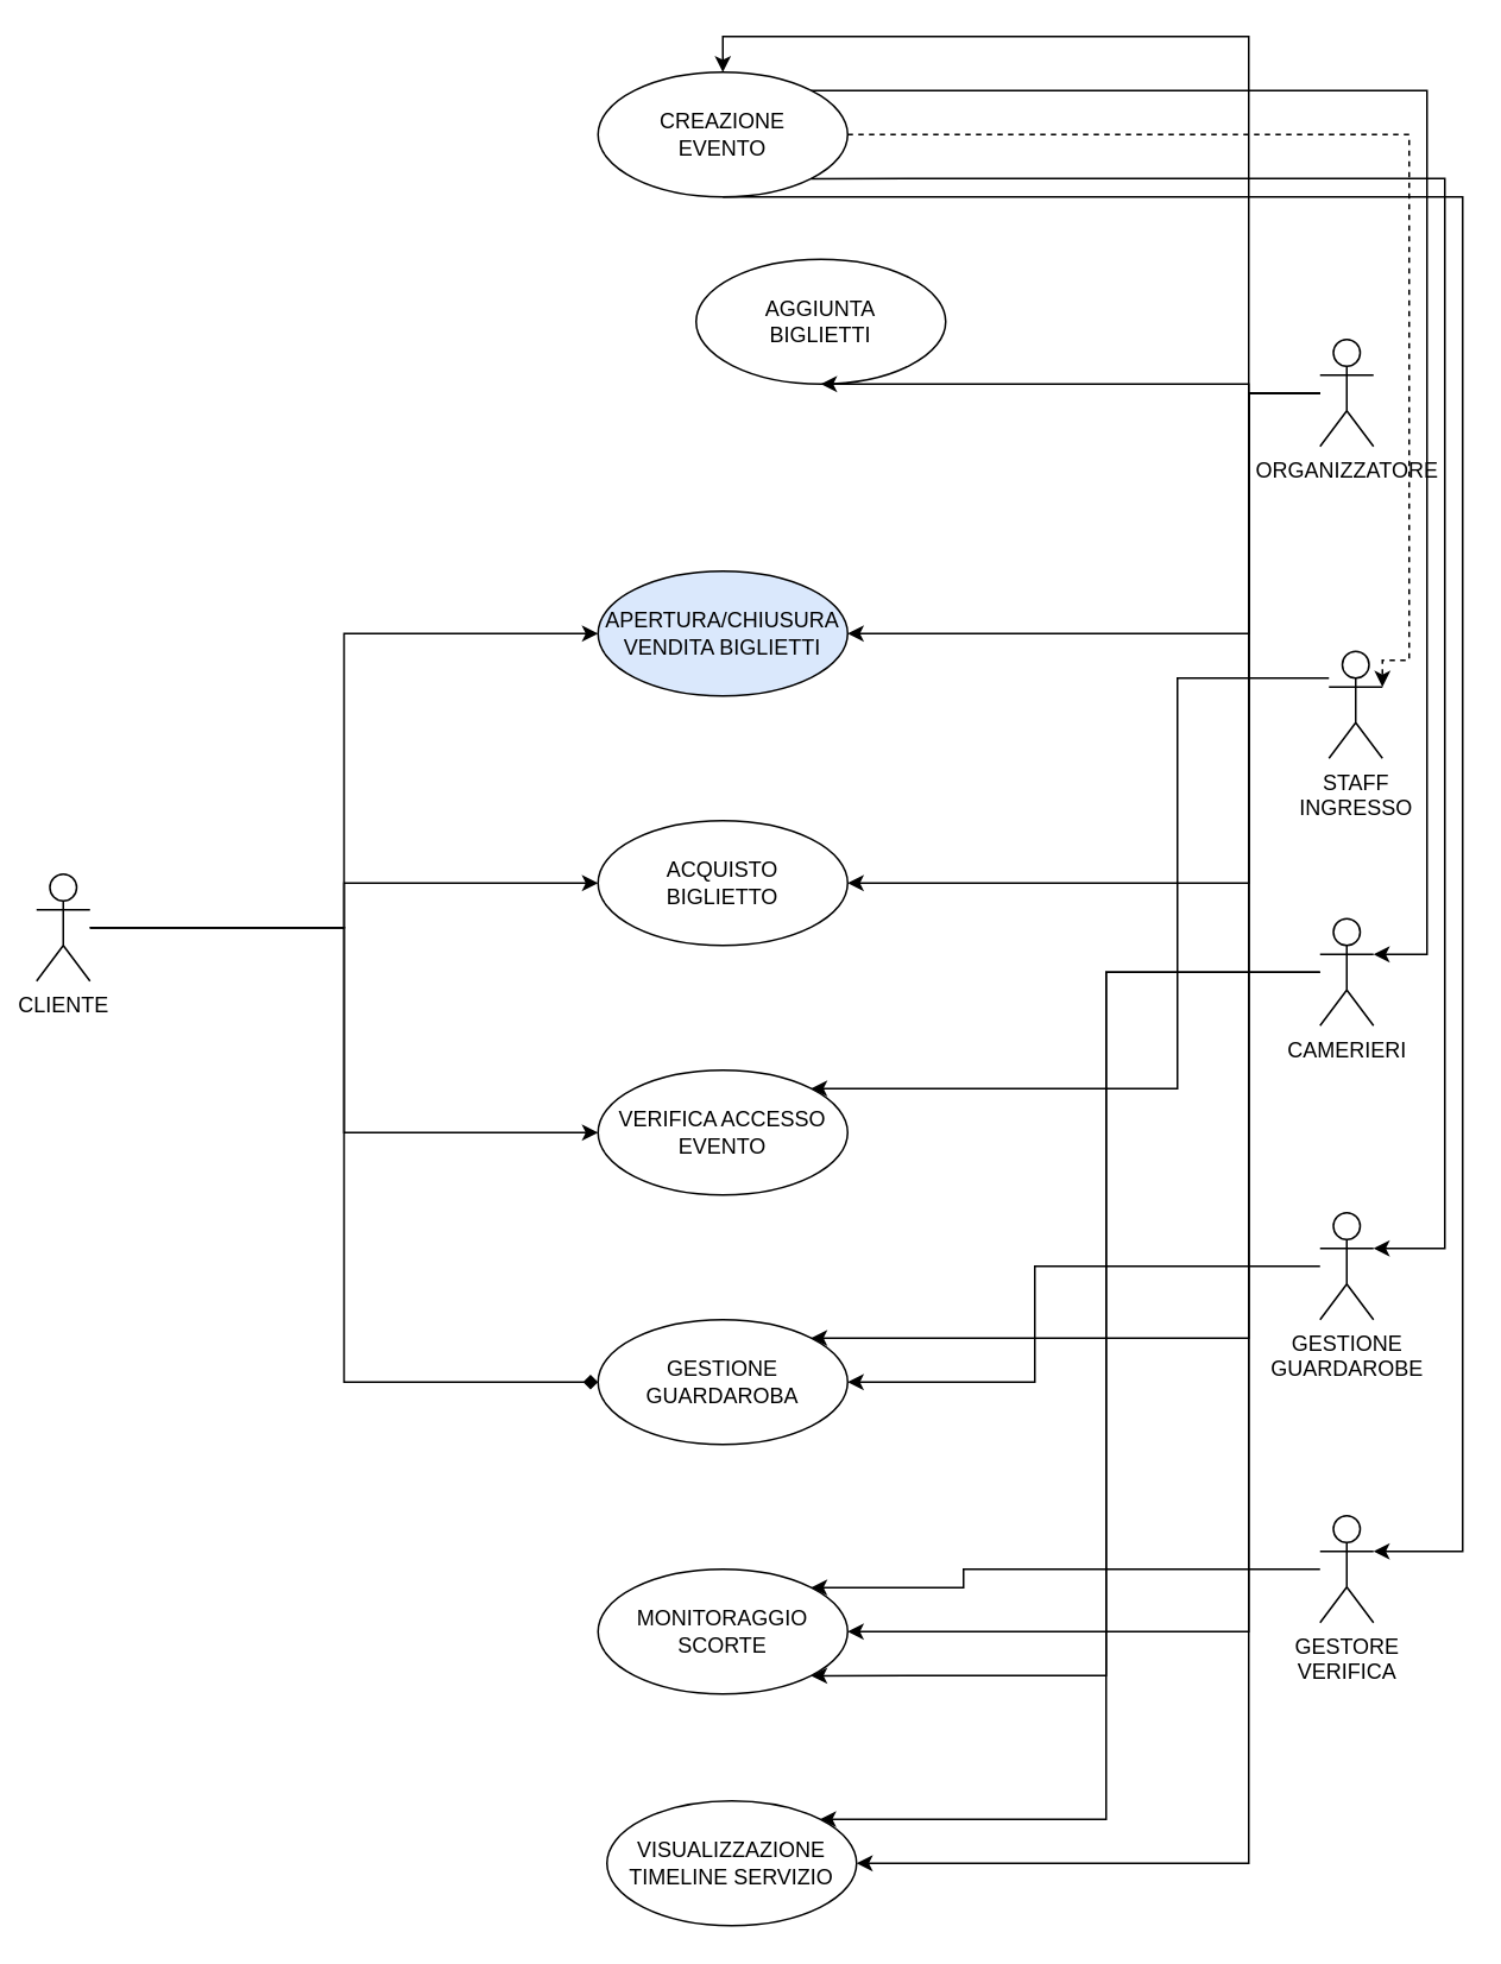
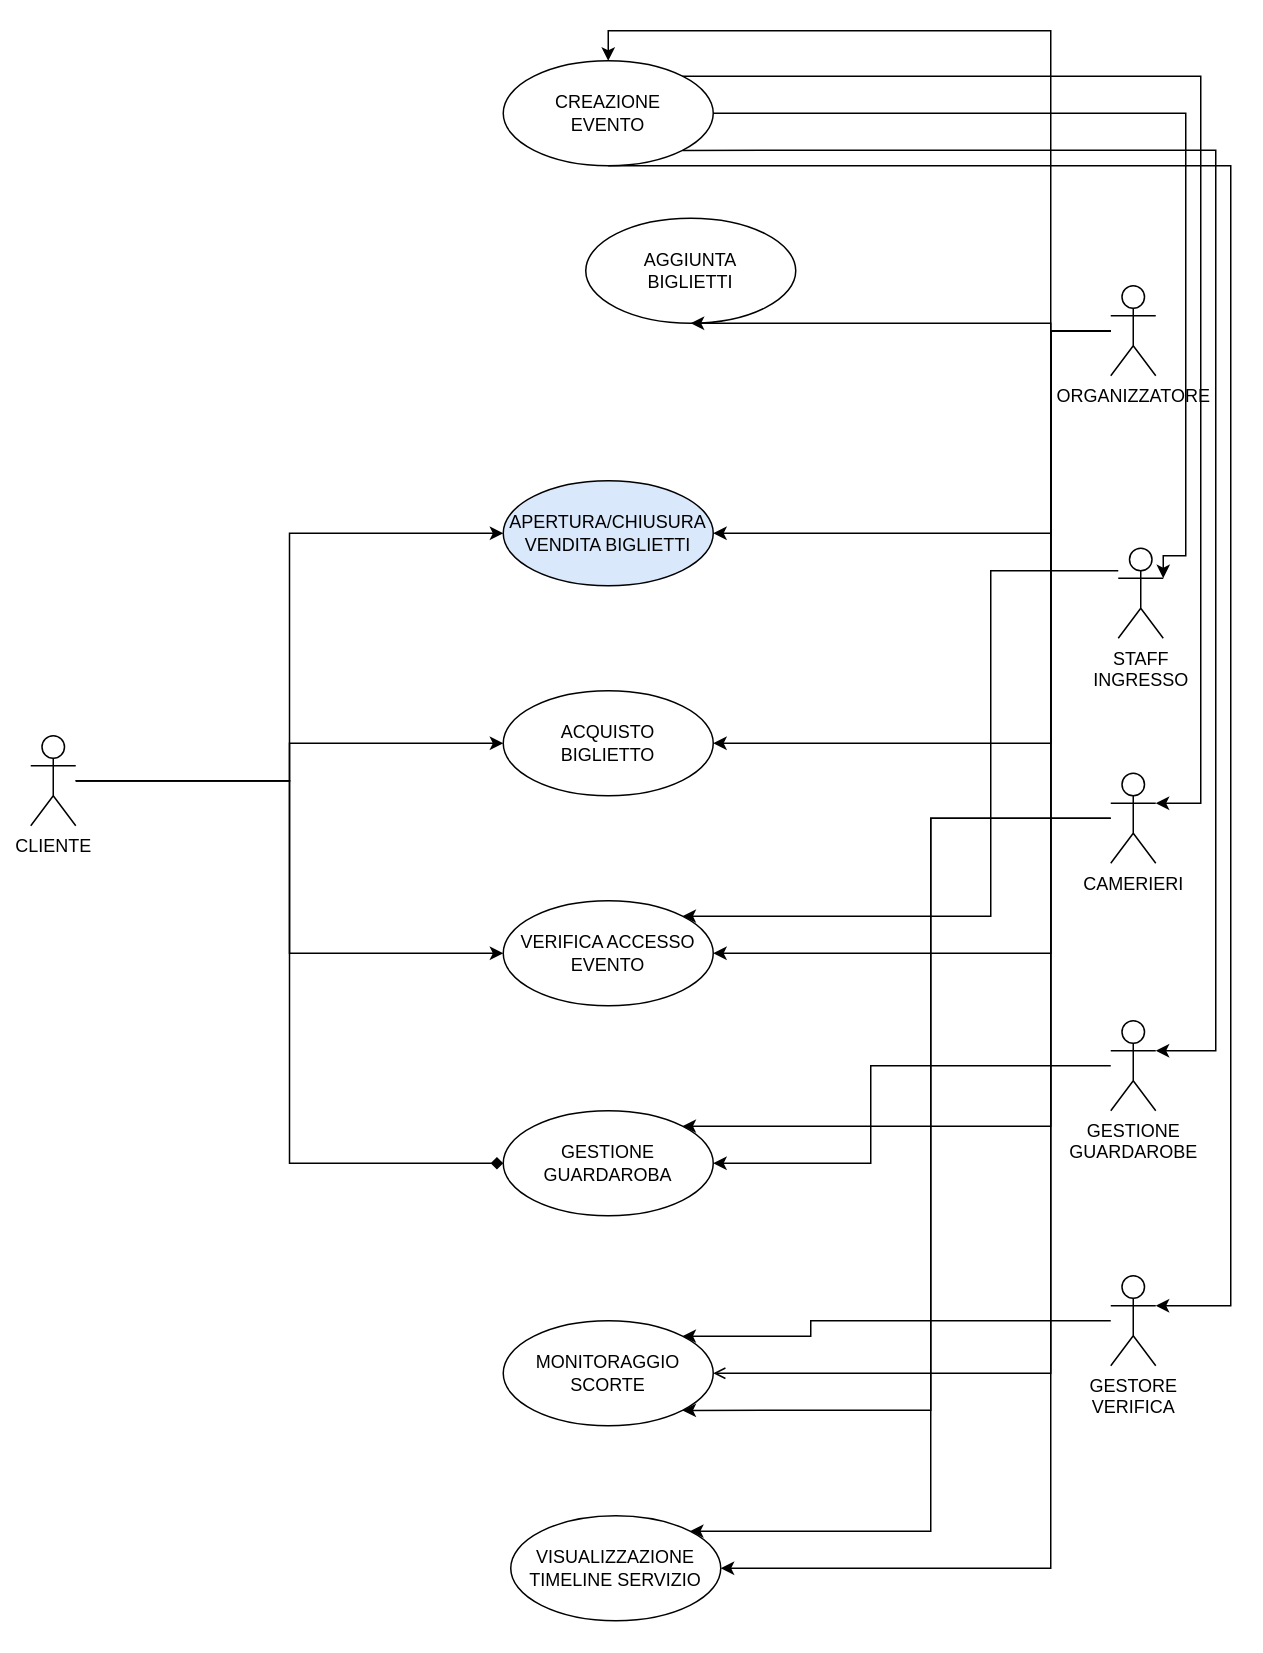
  <mxCell id="0" />
  <mxCell id="1" parent="0" />
  <mxCell id="2" value="CREAZIONE&lt;div&gt;EVENTO&lt;/div&gt;" style="ellipse;whiteSpace=wrap;html=1;" parent="1" vertex="1"><mxGeometry x="335" y="40" width="140" height="70" as="geometry" /></mxCell>
  <mxCell id="3" value="AGGIUNTA&lt;div&gt;BIGLIETTI&lt;/div&gt;" style="ellipse;whiteSpace=wrap;html=1;" parent="1" vertex="1"><mxGeometry x="390" y="145" width="140" height="70" as="geometry" /></mxCell>
  <mxCell id="4" value="APERTURA/CHIUSURA&lt;div&gt;VENDITA BIGLIETTI&lt;/div&gt;" style="ellipse;whiteSpace=wrap;html=1;fillColor=#dae8fc;" parent="1" vertex="1"><mxGeometry x="335" y="320" width="140" height="70" as="geometry" /></mxCell>
  <mxCell id="5" value="ACQUISTO&lt;div&gt;BIGLIETTO&lt;/div&gt;" style="ellipse;whiteSpace=wrap;html=1;" parent="1" vertex="1"><mxGeometry x="335" y="460" width="140" height="70" as="geometry" /></mxCell>
  <mxCell id="6" value="VERIFICA ACCESSO&lt;div&gt;EVENTO&lt;/div&gt;" style="ellipse;whiteSpace=wrap;html=1;" parent="1" vertex="1"><mxGeometry x="335" y="600" width="140" height="70" as="geometry" /></mxCell>
  <mxCell id="7" value="GESTIONE&lt;div&gt;GUARDAROBA&lt;/div&gt;" style="ellipse;whiteSpace=wrap;html=1;" parent="1" vertex="1"><mxGeometry x="335" y="740" width="140" height="70" as="geometry" /></mxCell>
  <mxCell id="8" value="MONITORAGGIO&lt;div&gt;SCORTE&lt;/div&gt;" style="ellipse;whiteSpace=wrap;html=1;" parent="1" vertex="1"><mxGeometry x="335" y="880" width="140" height="70" as="geometry" /></mxCell>
  <mxCell id="9" value="VISUALIZZAZIONE&lt;div&gt;TIMELINE SERVIZIO&lt;/div&gt;" style="ellipse;whiteSpace=wrap;html=1;" parent="1" vertex="1"><mxGeometry x="340" y="1010" width="140" height="70" as="geometry" /></mxCell>
  <mxCell id="10" style="edgeStyle=orthogonalEdgeStyle;rounded=0;orthogonalLoop=1;jettySize=auto;html=1;entryX=0;entryY=0.5;entryDx=0;entryDy=0;" parent="1" source="14" target="4" edge="1"><mxGeometry relative="1" as="geometry" /></mxCell>
  <mxCell id="11" style="edgeStyle=orthogonalEdgeStyle;rounded=0;orthogonalLoop=1;jettySize=auto;html=1;" parent="1" source="14" target="5" edge="1"><mxGeometry relative="1" as="geometry" /></mxCell>
  <mxCell id="12" style="edgeStyle=orthogonalEdgeStyle;rounded=0;orthogonalLoop=1;jettySize=auto;html=1;entryX=0;entryY=0.5;entryDx=0;entryDy=0;" parent="1" source="14" target="6" edge="1"><mxGeometry relative="1" as="geometry" /></mxCell>
  <mxCell id="13" style="edgeStyle=orthogonalEdgeStyle;rounded=0;orthogonalLoop=1;jettySize=auto;html=1;entryX=0;entryY=0.5;entryDx=0;entryDy=0;endArrow=diamond;" parent="1" source="14" target="7" edge="1"><mxGeometry relative="1" as="geometry" /></mxCell>
  <mxCell id="14" value="CLIENTE" style="shape=umlActor;verticalLabelPosition=bottom;verticalAlign=top;html=1;" parent="1" vertex="1"><mxGeometry x="20" y="490" width="30" height="60" as="geometry" /></mxCell>
  <mxCell id="15" style="edgeStyle=orthogonalEdgeStyle;rounded=0;orthogonalLoop=1;jettySize=auto;html=1;entryX=1;entryY=0;entryDx=0;entryDy=0;" parent="1" source="16" target="8" edge="1"><mxGeometry relative="1" as="geometry"><Array as="points"><mxPoint x="540" y="880" /><mxPoint x="540" y="890" /></Array></mxGeometry></mxCell>
  <mxCell id="16" value="GESTORE&lt;div&gt;&lt;span style=&quot;background-color: initial;&quot;&gt;VERIFICA&lt;/span&gt;&lt;/div&gt;" style="shape=umlActor;verticalLabelPosition=bottom;verticalAlign=top;html=1;" parent="1" vertex="1"><mxGeometry x="740" y="850" width="30" height="60" as="geometry" /></mxCell>
  <mxCell id="17" style="edgeStyle=orthogonalEdgeStyle;rounded=0;orthogonalLoop=1;jettySize=auto;html=1;entryX=1;entryY=1;entryDx=0;entryDy=0;" parent="1" source="19" target="8" edge="1"><mxGeometry relative="1" as="geometry"><Array as="points"><mxPoint x="620" y="545" /><mxPoint x="620" y="940" /></Array></mxGeometry></mxCell>
  <mxCell id="18" style="edgeStyle=orthogonalEdgeStyle;rounded=0;orthogonalLoop=1;jettySize=auto;html=1;entryX=1;entryY=0;entryDx=0;entryDy=0;" parent="1" source="19" target="9" edge="1"><mxGeometry relative="1" as="geometry"><Array as="points"><mxPoint x="620" y="545" /><mxPoint x="620" y="1020" /></Array></mxGeometry></mxCell>
  <mxCell id="19" value="&lt;div&gt;CAMERIERI&lt;/div&gt;&lt;div&gt;&lt;br&gt;&lt;/div&gt;" style="shape=umlActor;verticalLabelPosition=bottom;verticalAlign=top;html=1;" parent="1" vertex="1"><mxGeometry x="740" y="515" width="30" height="60" as="geometry" /></mxCell>
  <mxCell id="20" style="edgeStyle=orthogonalEdgeStyle;rounded=0;orthogonalLoop=1;jettySize=auto;html=1;entryX=1;entryY=0;entryDx=0;entryDy=0;" parent="1" source="21" target="6" edge="1"><mxGeometry relative="1" as="geometry"><Array as="points"><mxPoint x="660" y="380" /><mxPoint x="660" y="610" /></Array></mxGeometry></mxCell>
  <mxCell id="21" value="STAFF&lt;div&gt;INGRESSO&lt;/div&gt;" style="shape=umlActor;verticalLabelPosition=bottom;verticalAlign=top;html=1;" parent="1" vertex="1"><mxGeometry x="745" y="365" width="30" height="60" as="geometry" /></mxCell>
  <mxCell id="22" style="edgeStyle=orthogonalEdgeStyle;rounded=0;orthogonalLoop=1;jettySize=auto;html=1;entryX=0.5;entryY=0;entryDx=0;entryDy=0;" parent="1" source="30" target="2" edge="1"><mxGeometry relative="1" as="geometry"><Array as="points"><mxPoint x="700" y="220" /><mxPoint x="700" y="20" /><mxPoint x="405" y="20" /></Array></mxGeometry></mxCell>
  <mxCell id="23" style="edgeStyle=orthogonalEdgeStyle;rounded=0;orthogonalLoop=1;jettySize=auto;html=1;" parent="1" source="30" target="3" edge="1"><mxGeometry relative="1" as="geometry"><Array as="points"><mxPoint x="700" y="220" /><mxPoint x="700" y="215" /></Array></mxGeometry></mxCell>
  <mxCell id="24" style="edgeStyle=orthogonalEdgeStyle;rounded=0;orthogonalLoop=1;jettySize=auto;html=1;entryX=1;entryY=0.5;entryDx=0;entryDy=0;" parent="1" source="30" target="4" edge="1"><mxGeometry relative="1" as="geometry"><Array as="points"><mxPoint x="700" y="220" /><mxPoint x="700" y="355" /></Array></mxGeometry></mxCell>
  <mxCell id="25" style="edgeStyle=orthogonalEdgeStyle;rounded=0;orthogonalLoop=1;jettySize=auto;html=1;entryX=1;entryY=0.5;entryDx=0;entryDy=0;" parent="1" source="30" target="5" edge="1"><mxGeometry relative="1" as="geometry"><Array as="points"><mxPoint x="700" y="220" /><mxPoint x="700" y="495" /></Array></mxGeometry></mxCell>
+ <mxCell id="26" style="edgeStyle=orthogonalEdgeStyle;rounded=0;orthogonalLoop=1;jettySize=auto;html=1;entryX=1;entryY=0.5;entryDx=0;entryDy=0;" parent="1" source="30" target="6" edge="1"><mxGeometry relative="1" as="geometry"><Array as="points"><mxPoint x="700" y="220" /><mxPoint x="700" y="635" /></Array></mxGeometry></mxCell>
  <mxCell id="27" style="edgeStyle=orthogonalEdgeStyle;rounded=0;orthogonalLoop=1;jettySize=auto;html=1;entryX=1;entryY=0;entryDx=0;entryDy=0;" parent="1" source="30" target="7" edge="1"><mxGeometry relative="1" as="geometry"><Array as="points"><mxPoint x="700" y="220" /><mxPoint x="700" y="750" /></Array></mxGeometry></mxCell>
- <mxCell id="28" style="edgeStyle=orthogonalEdgeStyle;rounded=0;orthogonalLoop=1;jettySize=auto;html=1;entryX=1;entryY=0.5;entryDx=0;entryDy=0;" parent="1" source="30" target="8" edge="1"><mxGeometry relative="1" as="geometry"><Array as="points"><mxPoint x="700" y="220" /><mxPoint x="700" y="915" /></Array></mxGeometry></mxCell>
+ <mxCell id="28" style="edgeStyle=orthogonalEdgeStyle;rounded=0;orthogonalLoop=1;jettySize=auto;html=1;entryX=1;entryY=0.5;entryDx=0;entryDy=0;endArrow=open;" parent="1" source="30" target="8" edge="1"><mxGeometry relative="1" as="geometry"><Array as="points"><mxPoint x="700" y="220" /><mxPoint x="700" y="915" /></Array></mxGeometry></mxCell>
  <mxCell id="29" style="edgeStyle=orthogonalEdgeStyle;rounded=0;orthogonalLoop=1;jettySize=auto;html=1;entryX=1;entryY=0.5;entryDx=0;entryDy=0;" parent="1" source="30" target="9" edge="1"><mxGeometry relative="1" as="geometry"><Array as="points"><mxPoint x="700" y="220" /><mxPoint x="700" y="1045" /></Array></mxGeometry></mxCell>
  <mxCell id="30" value="ORGANIZZATORE" style="shape=umlActor;verticalLabelPosition=bottom;verticalAlign=top;html=1;" parent="1" vertex="1"><mxGeometry x="740" y="190" width="30" height="60" as="geometry" /></mxCell>
  <mxCell id="31" style="edgeStyle=orthogonalEdgeStyle;rounded=0;orthogonalLoop=1;jettySize=auto;html=1;entryX=1;entryY=0.5;entryDx=0;entryDy=0;" parent="1" source="32" target="7" edge="1"><mxGeometry relative="1" as="geometry"><Array as="points"><mxPoint x="580" y="710" /><mxPoint x="580" y="775" /></Array></mxGeometry></mxCell>
  <mxCell id="32" value="GESTIONE&lt;div&gt;GUARDAROBE&lt;/div&gt;&lt;div&gt;&lt;br&gt;&lt;/div&gt;" style="shape=umlActor;verticalLabelPosition=bottom;verticalAlign=top;html=1;" parent="1" vertex="1"><mxGeometry x="740" y="680" width="30" height="60" as="geometry" /></mxCell>
- <mxCell id="33" style="edgeStyle=orthogonalEdgeStyle;rounded=0;orthogonalLoop=1;jettySize=auto;html=1;entryX=1;entryY=0.333;entryDx=0;entryDy=0;entryPerimeter=0;dashed=1;" parent="1" source="2" target="21" edge="1"><mxGeometry relative="1" as="geometry"><Array as="points"><mxPoint x="790" y="75" /><mxPoint x="790" y="370" /></Array></mxGeometry></mxCell>
+ <mxCell id="33" style="edgeStyle=orthogonalEdgeStyle;rounded=0;orthogonalLoop=1;jettySize=auto;html=1;entryX=1;entryY=0.333;entryDx=0;entryDy=0;entryPerimeter=0;" parent="1" source="2" target="21" edge="1"><mxGeometry relative="1" as="geometry"><Array as="points"><mxPoint x="790" y="75" /><mxPoint x="790" y="370" /></Array></mxGeometry></mxCell>
  <mxCell id="34" style="edgeStyle=orthogonalEdgeStyle;rounded=0;orthogonalLoop=1;jettySize=auto;html=1;exitX=1;exitY=0;exitDx=0;exitDy=0;entryX=1;entryY=0.333;entryDx=0;entryDy=0;entryPerimeter=0;" parent="1" source="2" target="19" edge="1"><mxGeometry relative="1" as="geometry"><Array as="points"><mxPoint x="800" y="50" /><mxPoint x="800" y="535" /></Array></mxGeometry></mxCell>
  <mxCell id="35" style="edgeStyle=orthogonalEdgeStyle;rounded=0;orthogonalLoop=1;jettySize=auto;html=1;exitX=1;exitY=1;exitDx=0;exitDy=0;entryX=1;entryY=0.333;entryDx=0;entryDy=0;entryPerimeter=0;" parent="1" source="2" target="32" edge="1"><mxGeometry relative="1" as="geometry"><Array as="points"><mxPoint x="810" y="100" /><mxPoint x="810" y="700" /></Array></mxGeometry></mxCell>
  <mxCell id="36" style="edgeStyle=orthogonalEdgeStyle;rounded=0;orthogonalLoop=1;jettySize=auto;html=1;entryX=1;entryY=0.333;entryDx=0;entryDy=0;entryPerimeter=0;exitX=0.5;exitY=1;exitDx=0;exitDy=0;" parent="1" source="2" target="16" edge="1"><mxGeometry relative="1" as="geometry"><Array as="points"><mxPoint x="820" y="110" /><mxPoint x="820" y="870" /></Array></mxGeometry></mxCell>
